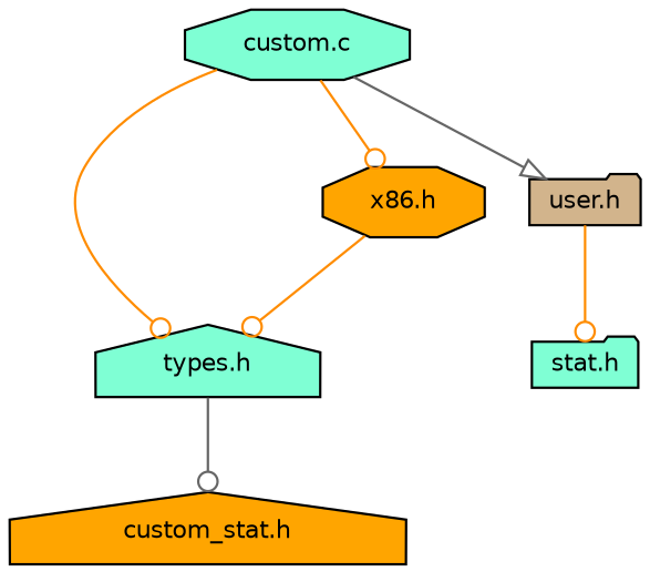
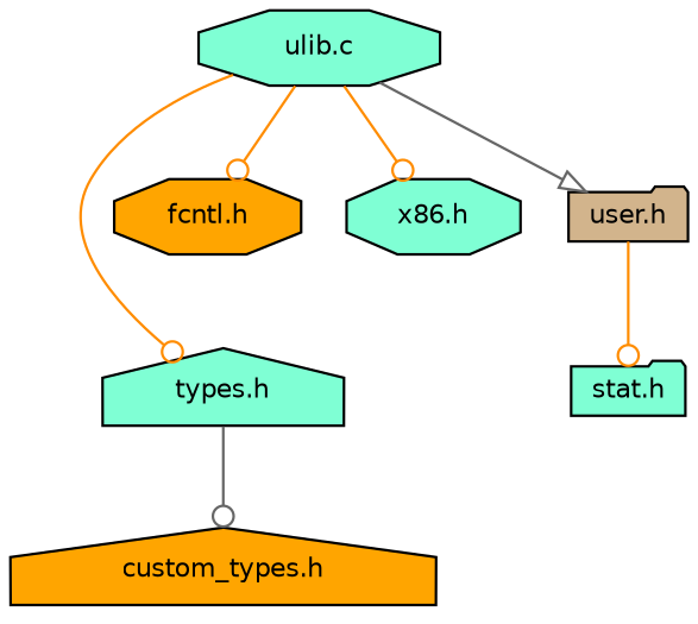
  digraph {
    node [color=black fillcolor=aquamarine fontname=Helvetica fontsize=10 shape=octagon style=filled]
    edge [arrowhead=odot color=darkorange fontname=Helvetica fontsize=10 labelfontname=Helvetica labelfontsize=10 style=solid]
-   n1 [fontcolor=black height=0.2 label="custom.c" width=0.4]
+   n1 [fontcolor=black height=0.2 label="ulib.c" width=0.4]
    n2 [height=0.2 label="types.h" shape=house width=0.4]
+   n3 [fillcolor=orange height=0.2 label="fcntl.h" width=0.4]
    n4 [fillcolor=tan height=0.2 label="user.h" shape=folder width=0.4]
-   n5 [fillcolor=orange height=0.2 label="x86.h" width=0.4]
-   n6 [fillcolor=orange height=0.2 label="custom_stat.h" shape=house width=0.4]
+   n5 [height=0.2 label="x86.h" width=0.4]
+   n6 [fillcolor=orange height=0.2 label="custom_types.h" shape=house width=0.4]
    n7 [height=0.2 label="stat.h" shape=folder width=0.4]
    n1 -> n2
+   n1 -> n3
    n1 -> n4 [arrowhead=onormal color=gray40]
    n1 -> n5
    n2 -> n6 [color=gray40]
    n4 -> n7
-   n5 -> n2
  }
